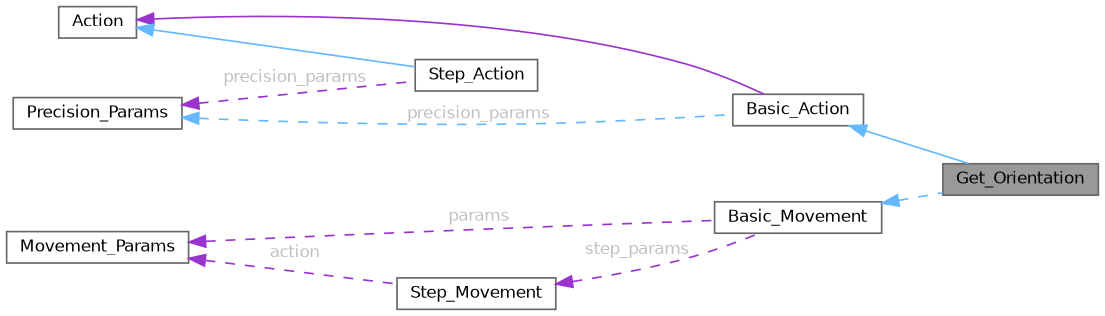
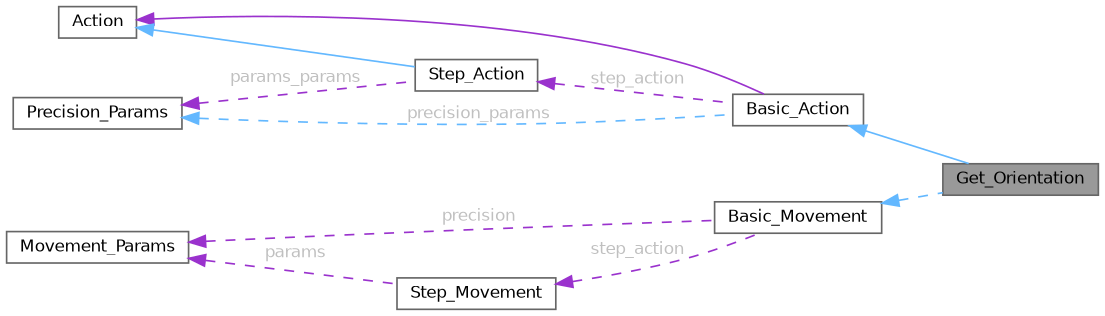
  digraph {
    rankdir=LR
    node [color=gray40 fillcolor=white fontname=Helvetica fontsize=10 shape=box style=filled]
    edge [color=darkorchid3 dir=back fontname=Helvetica fontsize=10 labelfontname=Helvetica labelfontsize=10 style=dashed fontcolor=grey]
    n1 [fillcolor=grey60 fontcolor=black height=0.2 label=Get_Orientation width=0.4]
    n2 [height=0.2 label=Basic_Action width=0.4]
    n3 [height=0.2 label=Action width=0.4]
    n4 [height=0.2 label=Step_Action width=0.4]
    n5 [height=0.2 label=Precision_Params width=0.4]
    n6 [height=0.2 label=Basic_Movement width=0.4]
    n7 [height=0.2 label=Step_Movement width=0.4]
    n8 [height=0.2 label=Movement_Params width=0.4]
    n2 -> n1 [color=steelblue1 style=solid fontcolor=""]
    n3 -> n2 [style=solid fontcolor=""]
    n3 -> n4 [color=steelblue1 style=solid fontcolor=""]
+   n4 -> n2 [label=" step_action"]
    n5 -> n2 [color=steelblue1 label=" precision_params"]
-   n5 -> n4 [label=" precision_params"]
+   n5 -> n4 [label=" params_params"]
    n6 -> n1 [color=steelblue1 fontcolor=""]
-   n7 -> n6 [label=" step_params"]
-   n8 -> n6 [label=" params"]
-   n8 -> n7 [label=" action"]
+   n7 -> n6 [label=" step_action"]
+   n8 -> n6 [label=" precision"]
+   n8 -> n7 [label=" params"]
  }
